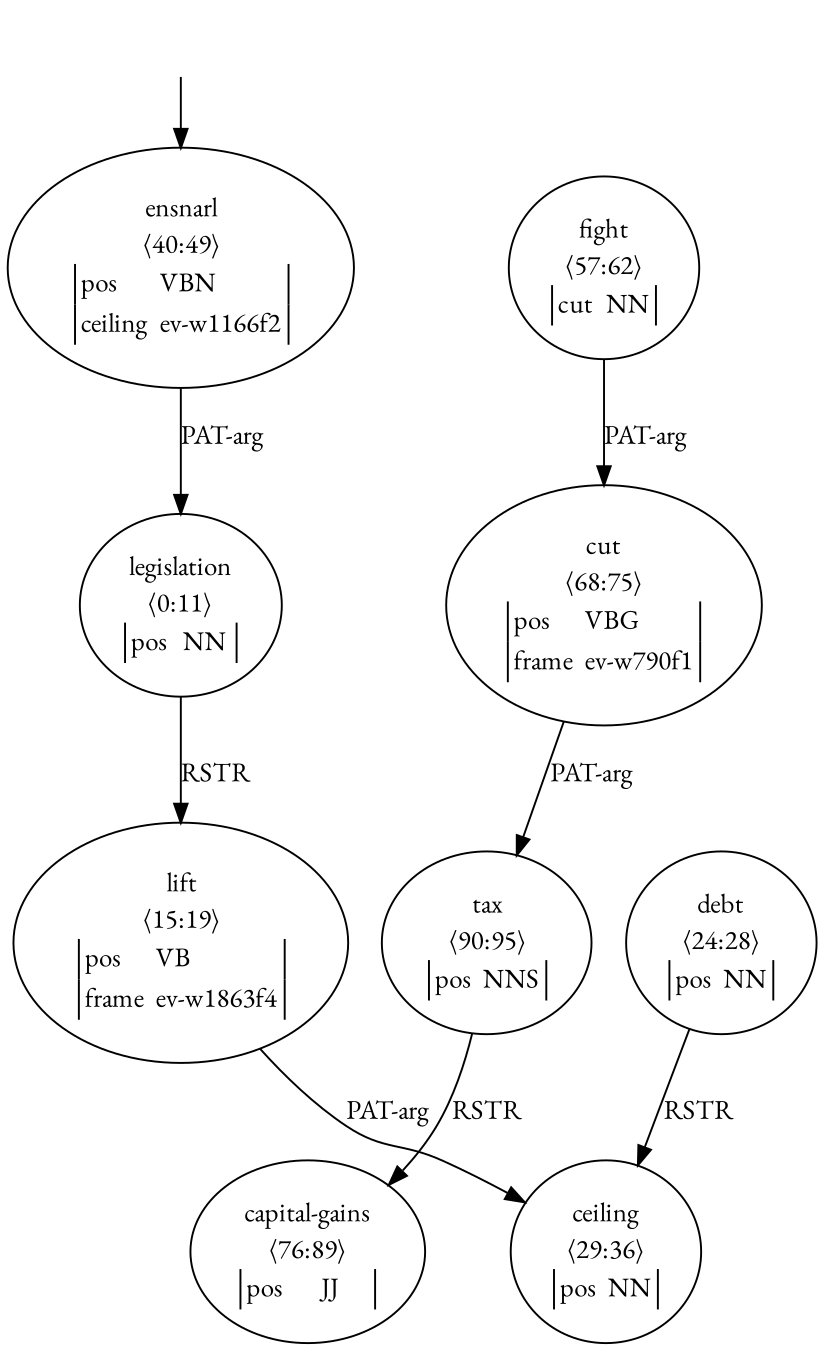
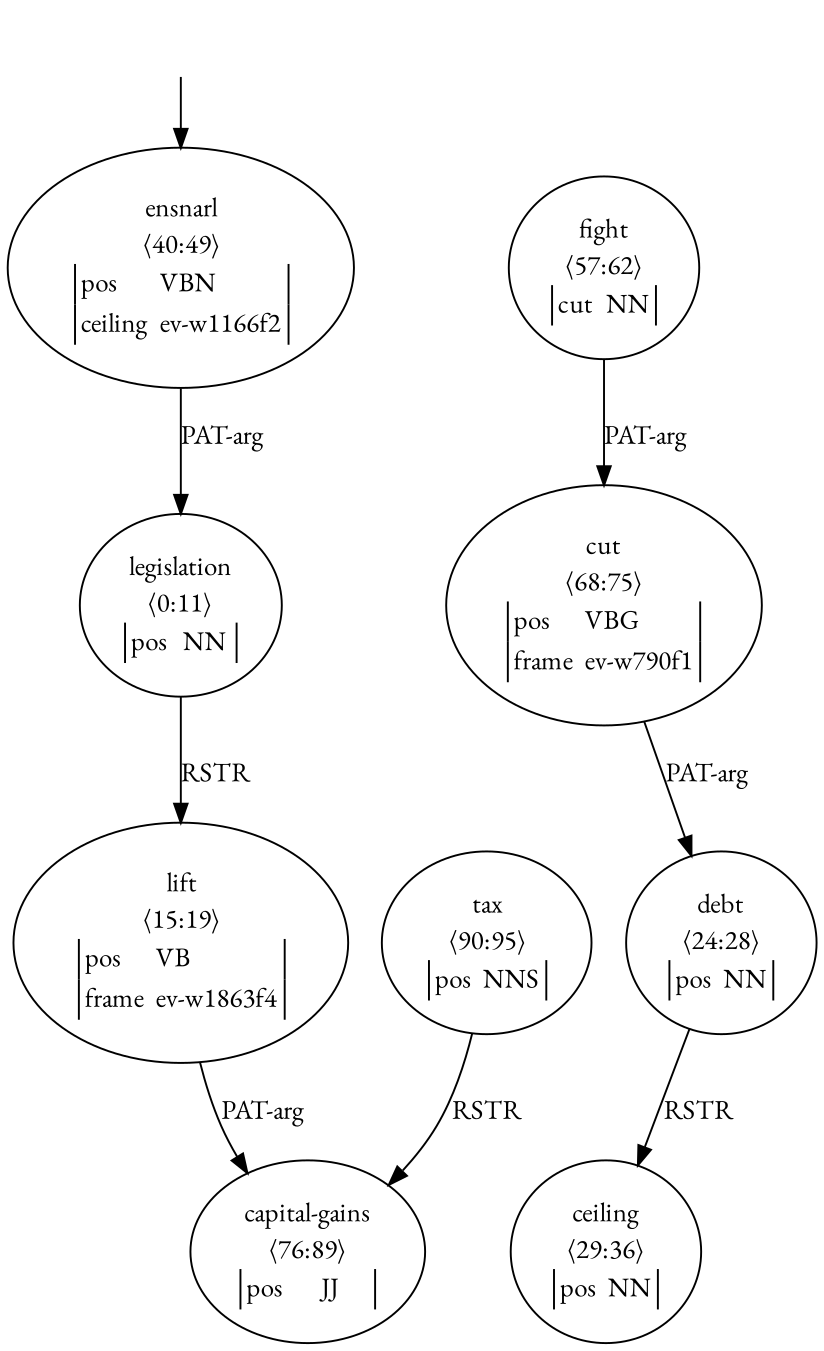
  digraph {
    fontname="EB Garamond"
    node [fontname="EB Garamond"]
    edge [fontname="EB Garamond"]
    top [style=invis]
    n2 [label=<<table align="center" border="0" cellspacing="0"><tr><td colspan="2">ensnarl</td></tr><tr><td colspan="2">〈40:49〉</td></tr><tr><td sides="l" border="1" align="left">pos</td><td sides="r" border="1" align="left">VBN</td></tr><tr><td sides="l" border="1" align="left">ceiling</td><td sides="r" border="1" align="left">ev-w1166f2</td></tr></table>>]
    n3 [label=<<table align="center" border="0" cellspacing="0"><tr><td colspan="2">legislation</td></tr><tr><td colspan="2">〈0:11〉</td></tr><tr><td sides="l" border="1" align="left">pos</td><td sides="r" border="1" align="left">NN</td></tr></table>>]
    n4 [label=<<table align="center" border="0" cellspacing="0"><tr><td colspan="2">lift</td></tr><tr><td colspan="2">〈15:19〉</td></tr><tr><td sides="l" border="1" align="left">pos</td><td sides="r" border="1" align="left">VB</td></tr><tr><td sides="l" border="1" align="left">frame</td><td sides="r" border="1" align="left">ev-w1863f4</td></tr></table>>]
    n5 [label=<<table align="center" border="0" cellspacing="0"><tr><td colspan="2">fight</td></tr><tr><td colspan="2">〈57:62〉</td></tr><tr><td sides="l" border="1" align="left">cut</td><td sides="r" border="1" align="left">NN</td></tr></table>>]
    n6 [label=<<table align="center" border="0" cellspacing="0"><tr><td colspan="2">cut</td></tr><tr><td colspan="2">〈68:75〉</td></tr><tr><td sides="l" border="1" align="left">pos</td><td sides="r" border="1" align="left">VBG</td></tr><tr><td sides="l" border="1" align="left">frame</td><td sides="r" border="1" align="left">ev-w790f1</td></tr></table>>]
    n7 [label=<<table align="center" border="0" cellspacing="0"><tr><td colspan="2">ceiling</td></tr><tr><td colspan="2">〈29:36〉</td></tr><tr><td sides="l" border="1" align="left">pos</td><td sides="r" border="1" align="left">NN</td></tr></table>>]
    n8 [label=<<table align="center" border="0" cellspacing="0"><tr><td colspan="2">debt</td></tr><tr><td colspan="2">〈24:28〉</td></tr><tr><td sides="l" border="1" align="left">pos</td><td sides="r" border="1" align="left">NN</td></tr></table>>]
    n9 [label=<<table align="center" border="0" cellspacing="0"><tr><td colspan="2">tax</td></tr><tr><td colspan="2">〈90:95〉</td></tr><tr><td sides="l" border="1" align="left">pos</td><td sides="r" border="1" align="left">NNS</td></tr></table>>]
    n10 [label=<<table align="center" border="0" cellspacing="0"><tr><td colspan="2">capital-gains</td></tr><tr><td colspan="2">〈76:89〉</td></tr><tr><td sides="l" border="1" align="left">pos</td><td sides="r" border="1" align="left">JJ</td></tr></table>>]
    top -> n2
    n2 -> n3 [label="PAT-arg"]
    n3 -> n4 [label=RSTR]
-   n4 -> n7 [label="PAT-arg"]
+   n4 -> n10 [label="PAT-arg"]
    n5 -> n6 [label="PAT-arg"]
-   n6 -> n9 [label="PAT-arg"]
+   n6 -> n8 [label="PAT-arg"]
    n8 -> n7 [label=RSTR]
    n9 -> n10 [label=RSTR]
  }
